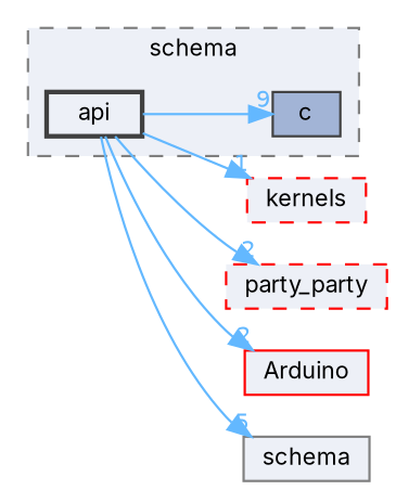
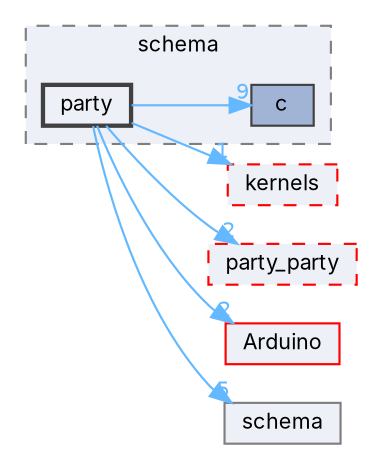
  digraph {
    compound=true
    fontname=Inter
    rankdir=LR
    node [color=red fillcolor="#edf0f7" fontname=Inter fontsize=10 shape=box style=filled]
    edge [color=steelblue1 fontcolor=steelblue1 fontname=Inter fontsize=10 headlabel=2 labeldistance=1.5 labelfontname=Helvetica labelfontsize=10]
    n1 [color=grey25 fillcolor="#a2b4d6" height=0.2 label=c width=0.4]
-   n2 [color=grey25 height=0.2 label=api style="filled,bold" width=0.4]
+   n2 [color=grey25 height=0.2 label=party style="filled,bold" width=0.4]
    n3 [height=0.2 label=kernels style="filled,dashed" width=0.4]
    n4 [height=0.2 label=party_party style="filled,dashed" width=0.4]
    n5 [height=0.2 label=Arduino width=0.4]
    n6 [color=grey50 height=0.2 label=schema width=0.4]
    subgraph cluster_1 {
      bgcolor="#edf0f7"
      fontsize=10
      label=schema
      pencolor=grey50
      style="filled,dashed"
      n1
      n2
    }
    n2 -> n1 [headlabel=9]
    n2 -> n3 [headlabel=1]
    n2 -> n4
    n2 -> n5
    n2 -> n6 [headlabel=5]
  }
